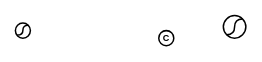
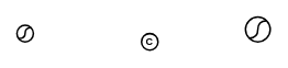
  <mxCell id="0" />
  <mxCell id="1" parent="0" />
  <mxCell id="2" value="" style="group" vertex="1" connectable="0" parent="1"><mxGeometry x="20" y="30" width="20" height="20" as="geometry" /></mxCell>
  <mxCell id="3" value="" style="ellipse;whiteSpace=wrap;html=1;aspect=fixed;strokeWidth=2;" vertex="1" parent="2"><mxGeometry width="20" height="20" as="geometry" /></mxCell>
  <mxCell id="4" style="edgeStyle=orthogonalEdgeStyle;orthogonalLoop=1;jettySize=auto;html=1;exitX=0.122;exitY=0.797;exitDx=0;exitDy=0;entryX=1;entryY=0;entryDx=0;entryDy=0;curved=1;endArrow=none;endFill=0;strokeWidth=2;rounded=0;exitPerimeter=0;" edge="1" parent="2" source="3" target="3"><mxGeometry relative="1" as="geometry"><Array as="points"><mxPoint x="10" y="16" /><mxPoint x="10" y="3" /><mxPoint x="17" y="3" /></Array></mxGeometry></mxCell>
- <mxCell id="5" value="&lt;b&gt;C&lt;/b&gt;" style="ellipse;whiteSpace=wrap;html=1;aspect=fixed;strokeWidth=2;" vertex="1" parent="1"><mxGeometry x="211" y="40" width="20" height="20" as="geometry" /></mxCell>
+ <mxCell id="5" value="&lt;b&gt;C&lt;/b&gt;" style="ellipse;whiteSpace=wrap;html=1;aspect=fixed;strokeWidth=2;" vertex="1" parent="1"><mxGeometry x="171" y="40" width="20" height="20" as="geometry" /></mxCell>
  <mxCell id="6" value="" style="group" vertex="1" connectable="0" parent="1"><mxGeometry x="297" y="20" width="30" height="30" as="geometry" /></mxCell>
  <mxCell id="7" value="" style="ellipse;whiteSpace=wrap;html=1;aspect=fixed;strokeWidth=2;" vertex="1" parent="6"><mxGeometry width="30" height="30" as="geometry" /></mxCell>
  <mxCell id="8" style="edgeStyle=orthogonalEdgeStyle;orthogonalLoop=1;jettySize=auto;html=1;exitX=0;exitY=1;exitDx=0;exitDy=0;entryX=1;entryY=0;entryDx=0;entryDy=0;curved=1;endArrow=none;endFill=0;strokeWidth=2;rounded=0;" edge="1" parent="6" source="7" target="7"><mxGeometry relative="1" as="geometry"><Array as="points"><mxPoint x="15" y="26" /><mxPoint x="15" y="4" /></Array></mxGeometry></mxCell>
